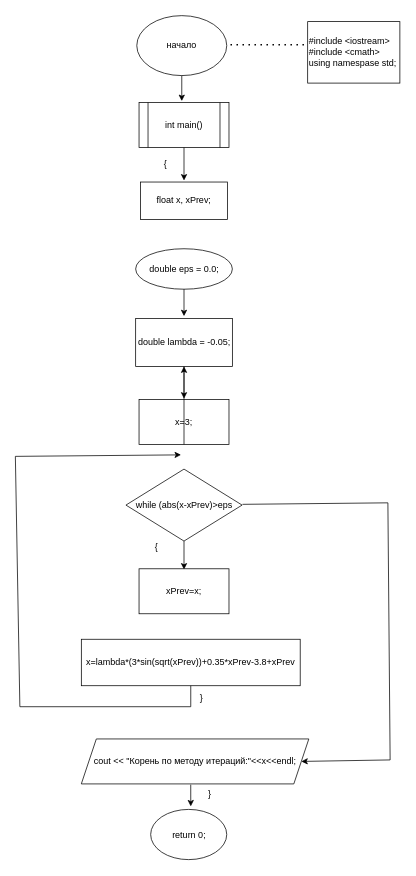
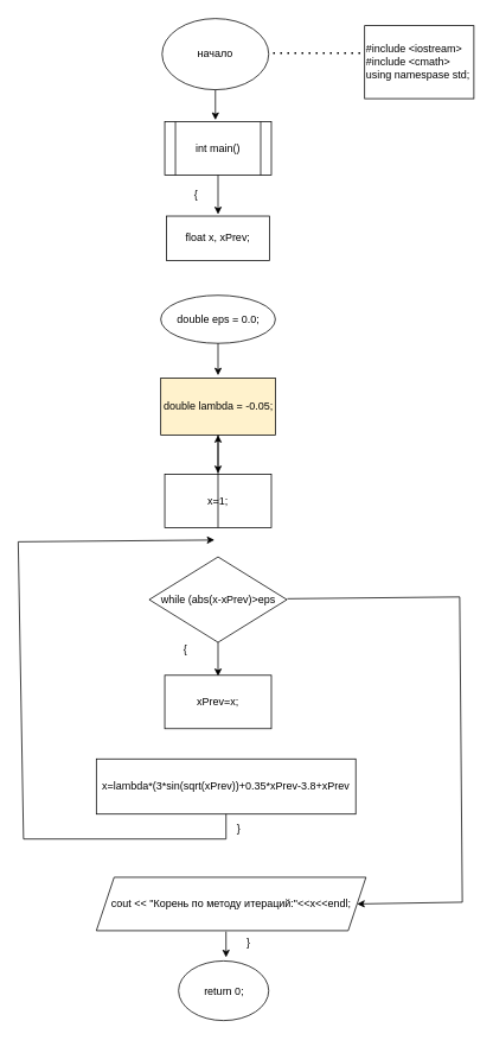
  <mxCell id="0" />
  <mxCell id="1" parent="0" />
  <mxCell id="2" value="начало" style="ellipse;whiteSpace=wrap;html=1;" vertex="1" parent="1"><mxGeometry x="182" y="20" width="120" height="80" as="geometry" /></mxCell>
  <mxCell id="3" value="" style="endArrow=none;dashed=1;html=1;dashPattern=1 3;strokeWidth=2;rounded=0;" edge="1" parent="1"><mxGeometry width="50" height="50" relative="1" as="geometry"><mxPoint x="307" y="59" as="sourcePoint" /><mxPoint x="410" y="59" as="targetPoint" /></mxGeometry></mxCell>
  <mxCell id="4" value="#include &amp;lt;iostream&amp;gt;&lt;div&gt;&lt;span style=&quot;background-color: initial;&quot;&gt;#include &amp;lt;cmath&amp;gt;&lt;/span&gt;&lt;/div&gt;&lt;div&gt;&lt;span style=&quot;background-color: initial;&quot;&gt;using namespase std;&lt;/span&gt;&lt;/div&gt;" style="rounded=0;whiteSpace=wrap;html=1;align=left;" vertex="1" parent="1"><mxGeometry x="410" y="28" width="123" height="82" as="geometry" /></mxCell>
  <mxCell id="5" value="" style="endArrow=classic;html=1;rounded=0;exitX=0.5;exitY=1;exitDx=0;exitDy=0;" edge="1" parent="1" source="2"><mxGeometry width="50" height="50" relative="1" as="geometry"><mxPoint x="238" y="166" as="sourcePoint" /><mxPoint x="242" y="134" as="targetPoint" /></mxGeometry></mxCell>
  <mxCell id="6" value="int main()" style="shape=process;whiteSpace=wrap;html=1;backgroundOutline=1;" vertex="1" parent="1"><mxGeometry x="185" y="136" width="120" height="60" as="geometry" /></mxCell>
  <mxCell id="7" value="" style="endArrow=classic;html=1;rounded=0;exitX=0.5;exitY=1;exitDx=0;exitDy=0;" edge="1" parent="1" source="6"><mxGeometry width="50" height="50" relative="1" as="geometry"><mxPoint x="283" y="365" as="sourcePoint" /><mxPoint x="245" y="240" as="targetPoint" /></mxGeometry></mxCell>
  <mxCell id="8" value="{" style="text;html=1;align=center;verticalAlign=middle;resizable=0;points=[];autosize=1;strokeColor=none;fillColor=none;" vertex="1" parent="1"><mxGeometry x="209" y="206" width="22" height="26" as="geometry" /></mxCell>
  <mxCell id="9" value="float x, xPrev;" style="rounded=0;whiteSpace=wrap;html=1;" vertex="1" parent="1"><mxGeometry x="187" y="242" width="116" height="50" as="geometry" /></mxCell>
  <mxCell id="10" value="double eps = 0.0;" style="ellipse;whiteSpace=wrap;html=1;" vertex="1" parent="1"><mxGeometry x="180.5" y="331" width="129" height="54" as="geometry" /></mxCell>
  <mxCell id="11" value="" style="endArrow=classic;html=1;rounded=0;exitX=0.5;exitY=1;exitDx=0;exitDy=0;" edge="1" parent="1" source="10"><mxGeometry width="50" height="50" relative="1" as="geometry"><mxPoint x="296" y="444" as="sourcePoint" /><mxPoint x="245" y="421" as="targetPoint" /></mxGeometry></mxCell>
- <mxCell id="12" value="double lambda = -0.05;" style="rounded=0;whiteSpace=wrap;html=1;" vertex="1" parent="1"><mxGeometry x="180.5" y="424" width="129" height="64" as="geometry" /></mxCell>
+ <mxCell id="12" value="double lambda = -0.05;" style="rounded=0;whiteSpace=wrap;html=1;fillColor=#fff2cc;" vertex="1" parent="1"><mxGeometry x="180.5" y="424" width="129" height="64" as="geometry" /></mxCell>
  <mxCell id="13" value="" style="endArrow=classic;html=1;rounded=0;exitX=0.5;exitY=1;exitDx=0;exitDy=0;" edge="1" parent="1" source="12"><mxGeometry width="50" height="50" relative="1" as="geometry"><mxPoint x="329" y="500" as="sourcePoint" /><mxPoint x="245" y="531" as="targetPoint" /></mxGeometry></mxCell>
- <mxCell id="14" value="x=3;" style="rounded=0;whiteSpace=wrap;html=1;" vertex="1" parent="1"><mxGeometry x="185" y="532" width="120" height="60" as="geometry" /></mxCell>
+ <mxCell id="14" value="x=1;" style="rounded=0;whiteSpace=wrap;html=1;" vertex="1" parent="1"><mxGeometry x="185" y="532" width="120" height="60" as="geometry" /></mxCell>
  <mxCell id="15" value="while (abs(x-xPrev)&amp;gt;eps" style="rhombus;whiteSpace=wrap;html=1;" vertex="1" parent="1"><mxGeometry x="167.5" y="625" width="155" height="96" as="geometry" /></mxCell>
  <mxCell id="16" value="" style="endArrow=classic;html=1;rounded=0;exitX=0.5;exitY=1;exitDx=0;exitDy=0;" edge="1" parent="1" source="14" target="12"><mxGeometry width="50" height="50" relative="1" as="geometry"><mxPoint x="283" y="665" as="sourcePoint" /><mxPoint x="333" y="615" as="targetPoint" /></mxGeometry></mxCell>
  <mxCell id="17" value="" style="endArrow=classic;html=1;rounded=0;exitX=0.5;exitY=1;exitDx=0;exitDy=0;" edge="1" parent="1" source="15"><mxGeometry width="50" height="50" relative="1" as="geometry"><mxPoint x="226" y="818" as="sourcePoint" /><mxPoint x="245" y="759" as="targetPoint" /></mxGeometry></mxCell>
  <mxCell id="18" value="xPrev=x;" style="rounded=0;whiteSpace=wrap;html=1;" vertex="1" parent="1"><mxGeometry x="185" y="758" width="120" height="60" as="geometry" /></mxCell>
  <mxCell id="19" value="{" style="text;html=1;align=center;verticalAlign=middle;resizable=0;points=[];autosize=1;strokeColor=none;fillColor=none;" vertex="1" parent="1"><mxGeometry x="197" y="717" width="22" height="26" as="geometry" /></mxCell>
  <mxCell id="20" value="x=lambda*(3*sin(sqrt(xPrev))+0.35*xPrev-3.8+xPrev" style="rounded=0;whiteSpace=wrap;html=1;" vertex="1" parent="1"><mxGeometry x="108" y="852" width="292" height="62" as="geometry" /></mxCell>
  <mxCell id="21" value="" style="endArrow=classic;html=1;rounded=0;" edge="1" parent="1"><mxGeometry width="50" height="50" relative="1" as="geometry"><mxPoint x="254" y="914" as="sourcePoint" /><mxPoint x="241" y="606" as="targetPoint" /><Array as="points"><mxPoint x="254" y="942" /><mxPoint x="26" y="942" /><mxPoint x="20" y="608" /></Array></mxGeometry></mxCell>
  <mxCell id="22" value="}" style="text;html=1;align=center;verticalAlign=middle;resizable=0;points=[];autosize=1;strokeColor=none;fillColor=none;" vertex="1" parent="1"><mxGeometry x="257" y="918" width="22" height="26" as="geometry" /></mxCell>
  <mxCell id="23" value="cout &amp;lt;&amp;lt; &quot;Корень по методу итераций:&quot;&amp;lt;&amp;lt;x&amp;lt;&amp;lt;endl;" style="shape=parallelogram;perimeter=parallelogramPerimeter;whiteSpace=wrap;html=1;fixedSize=1;" vertex="1" parent="1"><mxGeometry x="108" y="985" width="303.5" height="60" as="geometry" /></mxCell>
  <mxCell id="24" value="" style="endArrow=classic;html=1;rounded=0;exitX=0.481;exitY=1.017;exitDx=0;exitDy=0;exitPerimeter=0;" edge="1" parent="1" source="23"><mxGeometry width="50" height="50" relative="1" as="geometry"><mxPoint x="262" y="1115" as="sourcePoint" /><mxPoint x="254" y="1075" as="targetPoint" /></mxGeometry></mxCell>
  <mxCell id="25" value="return 0;" style="ellipse;whiteSpace=wrap;html=1;" vertex="1" parent="1"><mxGeometry x="200.5" y="1079" width="101.5" height="67" as="geometry" /></mxCell>
  <mxCell id="26" value="}" style="text;html=1;align=center;verticalAlign=middle;resizable=0;points=[];autosize=1;strokeColor=none;fillColor=none;" vertex="1" parent="1"><mxGeometry x="268" y="1046" width="22" height="26" as="geometry" /></mxCell>
  <mxCell id="27" value="" style="endArrow=classic;html=1;rounded=0;entryX=1;entryY=0.5;entryDx=0;entryDy=0;" edge="1" parent="1" target="23"><mxGeometry width="50" height="50" relative="1" as="geometry"><mxPoint x="323" y="672" as="sourcePoint" /><mxPoint x="407" y="620" as="targetPoint" /><Array as="points"><mxPoint x="517" y="670" /><mxPoint x="520" y="1013" /></Array></mxGeometry></mxCell>
